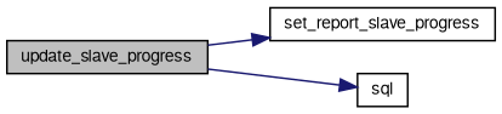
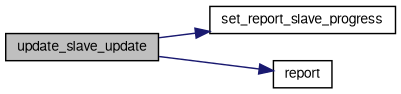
  digraph {
    rankdir=LR
    node [color=black fontname=FreeSans fontsize=10 shape=record]
    edge [color=midnightblue fontname=FreeSans fontsize=10 labelfontname=FreeSans labelfontsize=10 style=solid]
-   n1 [fillcolor=grey75 fontcolor=black height=0.2 label=update_slave_progress style=filled width=0.4]
+   n1 [fillcolor=grey75 fontcolor=black height=0.2 label=update_slave_update style=filled width=0.4]
    n2 [height=0.2 label=set_report_slave_progress width=0.4]
-   n3 [height=0.2 label=sql width=0.4]
+   n3 [height=0.2 label=report width=0.4]
    n1 -> n2
    n1 -> n3
  }
